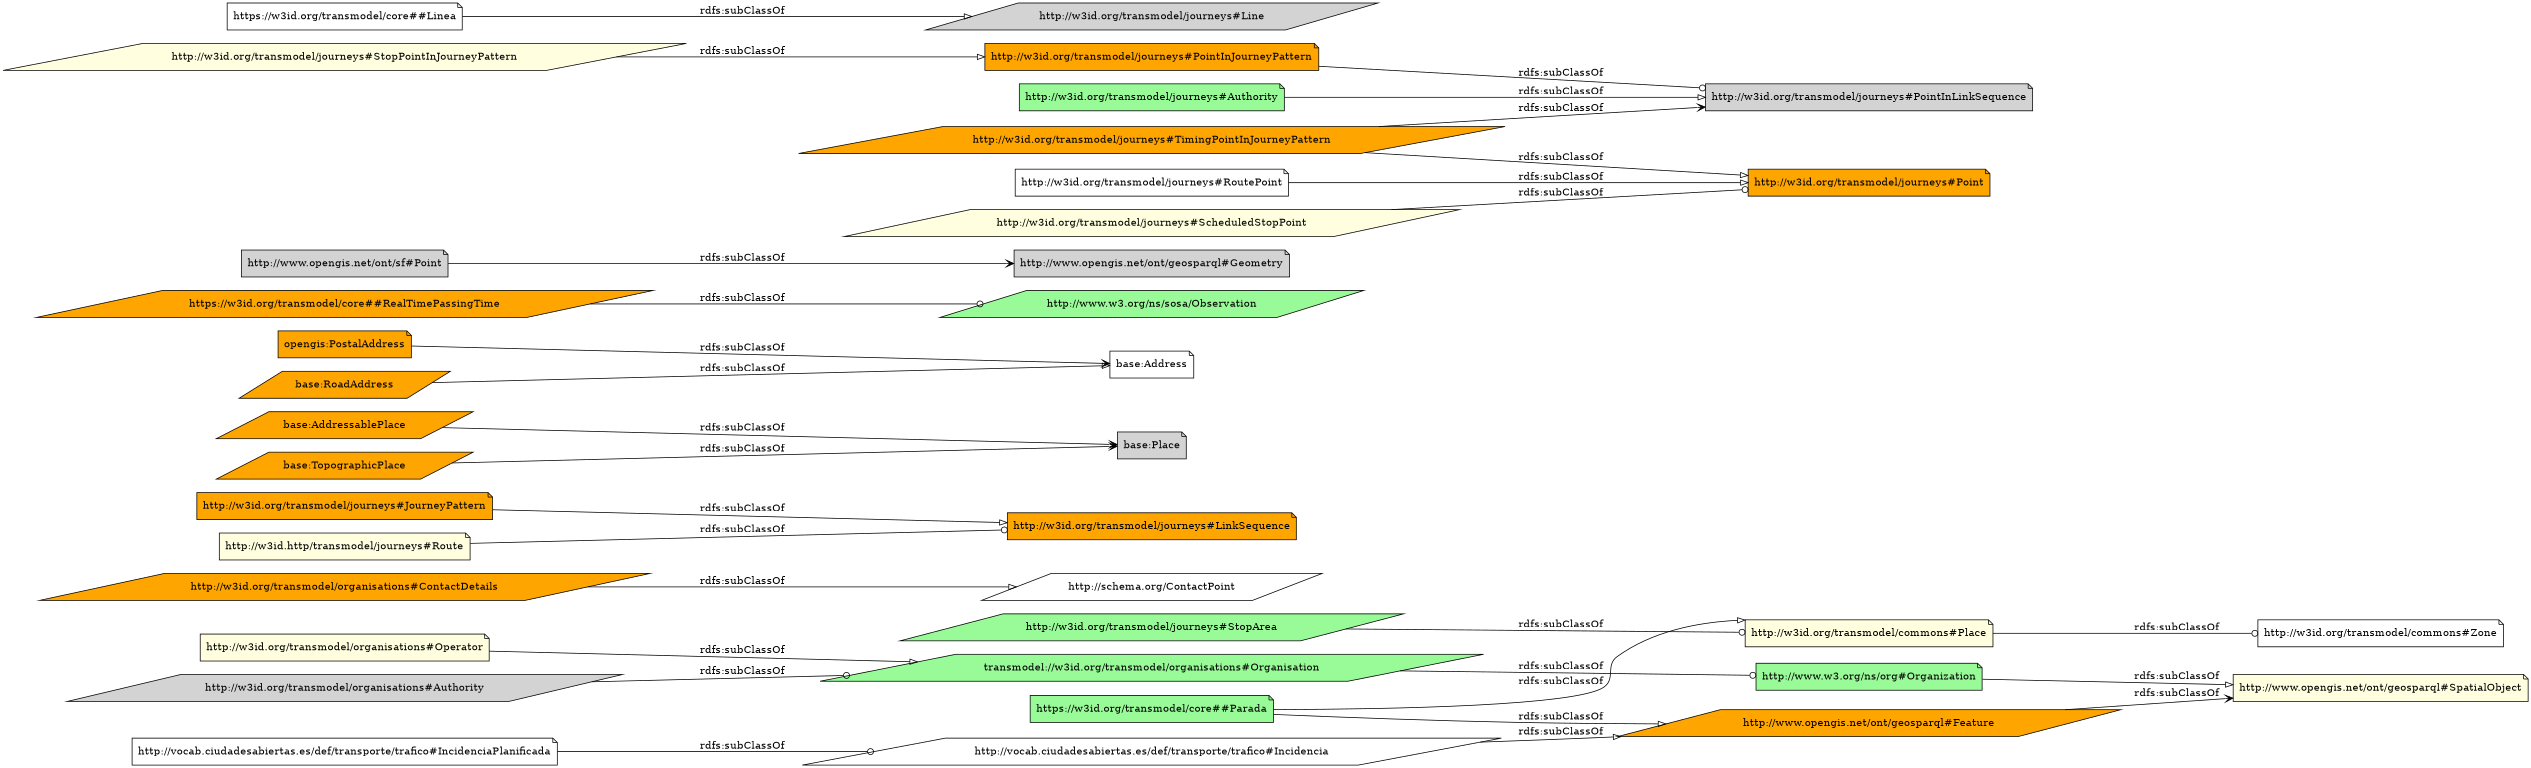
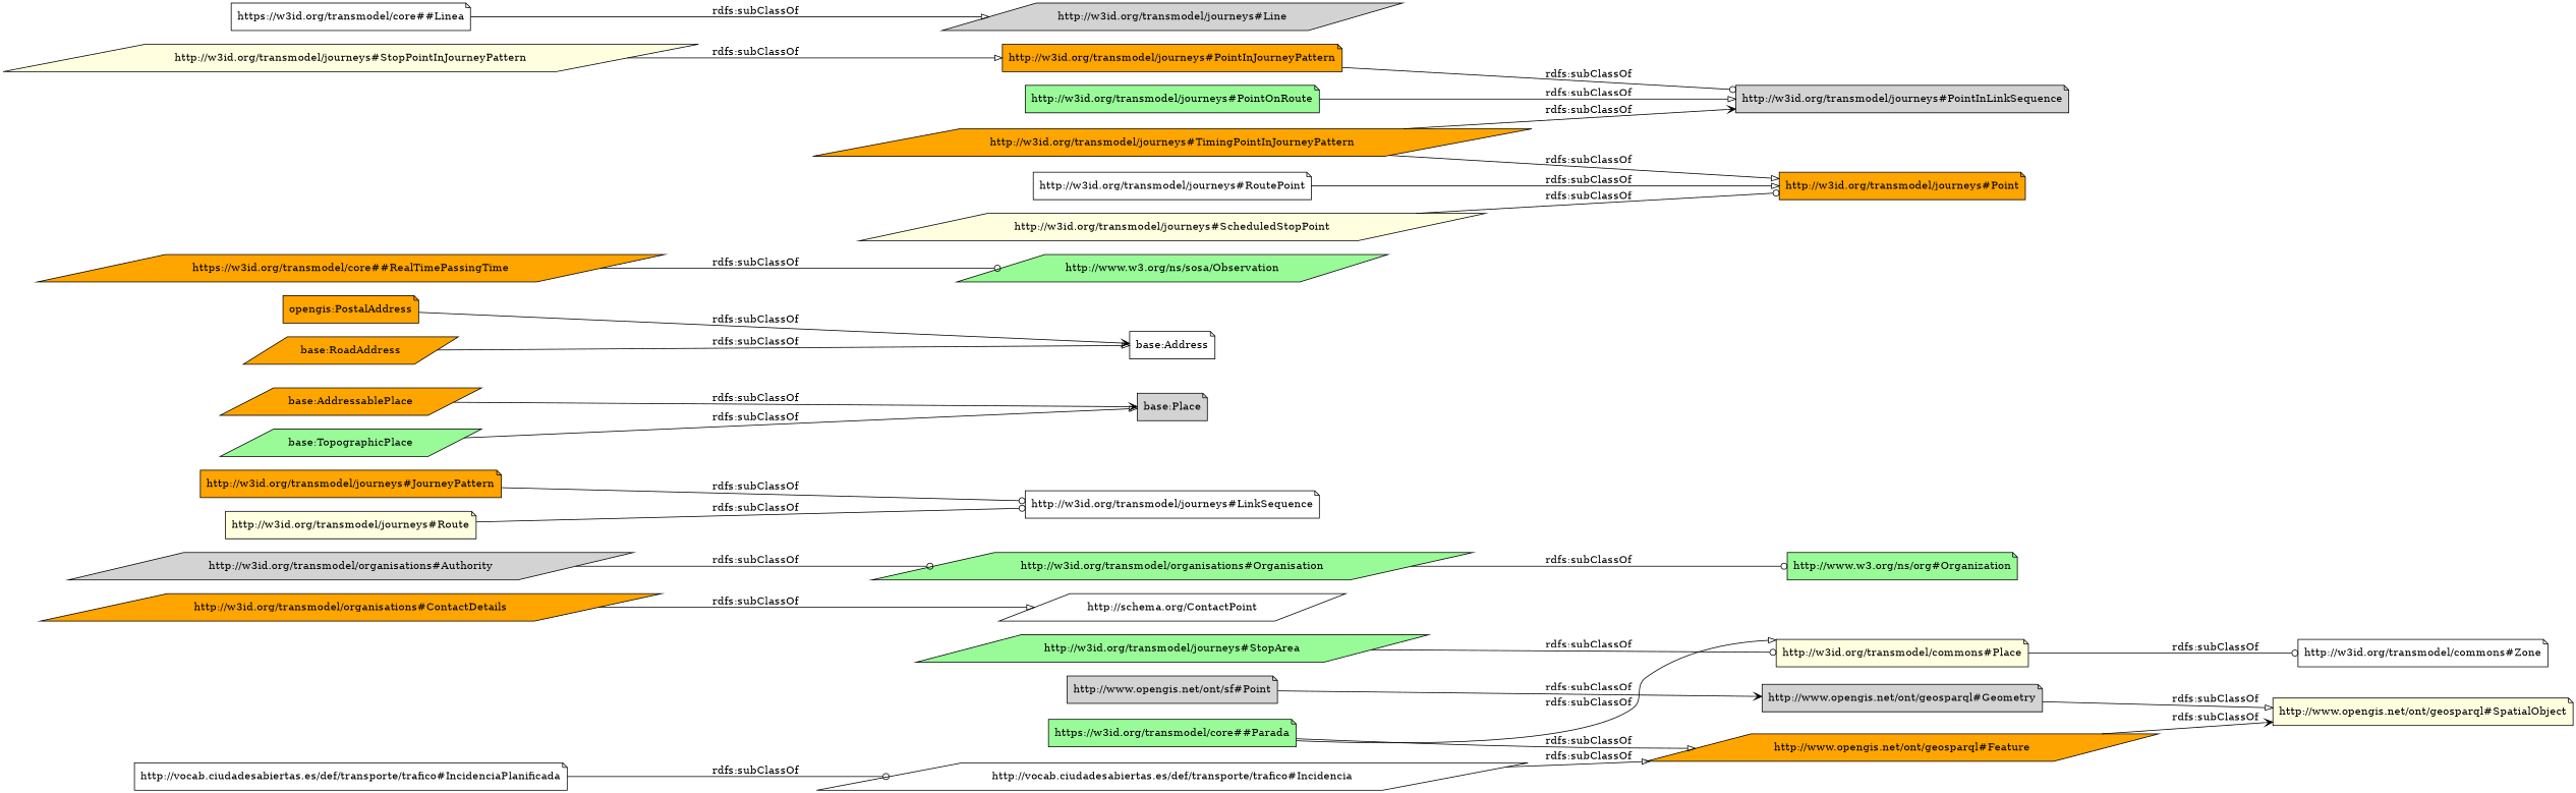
  digraph {
    rankdir=LR
    node [color=black fillcolor=orange shape=note style=filled]
    edge [arrowhead=onormal]
    "http://w3id.org/transmodel/journeys#StopArea" [fillcolor=palegreen shape=parallelogram]
    "http://w3id.org/transmodel/commons#Place" [fillcolor=lightyellow]
    "http://w3id.org/transmodel/commons#Zone" [fillcolor=white]
    "http://w3id.org/transmodel/organisations#ContactDetails" [shape=parallelogram]
    "http://schema.org/ContactPoint" [fillcolor=white shape=parallelogram]
-   "http://w3id.org/transmodel/organisations#Organisation" [fillcolor=palegreen shape=parallelogram label="transmodel://w3id.org/transmodel/organisations#Organisation"]
+   "http://w3id.org/transmodel/organisations#Organisation" [fillcolor=palegreen shape=parallelogram]
    "http://www.w3.org/ns/org#Organization" [fillcolor=palegreen]
-   "http://w3id.org/transmodel/journeys#LinkSequence"
+   "http://w3id.org/transmodel/journeys#LinkSequence" [fillcolor=white]
    "http://w3id.org/transmodel/journeys#JourneyPattern"
    "base:AddressablePlace" [shape=parallelogram]
    "base:Place" [fillcolor=lightgrey]
-   "base:TopographicPlace" [shape=parallelogram]
-   "http://w3id.org/transmodel/journeys#Route" [fillcolor=lightyellow label="http://w3id.http/transmodel/journeys#Route"]
+   "base:TopographicPlace" [fillcolor=palegreen shape=parallelogram]
+   "http://w3id.org/transmodel/journeys#Route" [fillcolor=lightyellow]
    n14 [label="opengis:PostalAddress"]
    "base:Address" [fillcolor=white]
    "https://w3id.org/transmodel/core##RealTimePassingTime" [shape=parallelogram]
    "http://www.w3.org/ns/sosa/Observation" [fillcolor=palegreen shape=parallelogram]
    "http://www.opengis.net/ont/geosparql#Geometry" [fillcolor=lightgrey]
    "http://www.opengis.net/ont/geosparql#SpatialObject" [fillcolor=lightyellow]
    "http://www.opengis.net/ont/sf#Point" [fillcolor=lightgrey]
    "https://w3id.org/transmodel/core##Parada" [fillcolor=palegreen]
    "http://www.opengis.net/ont/geosparql#Feature" [shape=parallelogram]
    "http://w3id.org/transmodel/journeys#StopPointInJourneyPattern" [fillcolor=lightyellow shape=parallelogram]
    "http://w3id.org/transmodel/journeys#PointInJourneyPattern"
    "http://w3id.org/transmodel/journeys#PointInLinkSequence" [fillcolor=lightgrey]
    "http://w3id.org/transmodel/journeys#TimingPointInJourneyPattern" [shape=parallelogram]
    "http://w3id.org/transmodel/journeys#Point"
    "http://vocab.ciudadesabiertas.es/def/transporte/trafico#IncidenciaPlanificada" [fillcolor=white]
    "http://vocab.ciudadesabiertas.es/def/transporte/trafico#Incidencia" [fillcolor=white shape=parallelogram]
    "http://w3id.org/transmodel/organisations#Authority" [fillcolor=lightgrey shape=parallelogram]
-   "http://w3id.org/transmodel/journeys#PointOnRoute" [fillcolor=palegreen label="http://w3id.org/transmodel/journeys#Authority"]
+   "http://w3id.org/transmodel/journeys#PointOnRoute" [fillcolor=palegreen]
    "base:RoadAddress" [shape=parallelogram]
    "http://w3id.org/transmodel/journeys#RoutePoint" [fillcolor=white]
    "https://w3id.org/transmodel/core##Linea" [fillcolor=white]
    "http://w3id.org/transmodel/journeys#Line" [fillcolor=lightgrey shape=parallelogram]
    "http://w3id.org/transmodel/journeys#ScheduledStopPoint" [fillcolor=lightyellow shape=parallelogram]
-   "http://w3id.org/transmodel/organisations#Operator" [fillcolor=lightyellow]
    "http://w3id.org/transmodel/journeys#StopArea" -> "http://w3id.org/transmodel/commons#Place" [arrowhead=odot label="rdfs:subClassOf"]
    "http://w3id.org/transmodel/commons#Place" -> "http://w3id.org/transmodel/commons#Zone" [arrowhead=odot label="rdfs:subClassOf"]
    "http://w3id.org/transmodel/organisations#ContactDetails" -> "http://schema.org/ContactPoint" [label="rdfs:subClassOf"]
    "http://w3id.org/transmodel/organisations#Organisation" -> "http://www.w3.org/ns/org#Organization" [arrowhead=odot label="rdfs:subClassOf"]
-   "http://w3id.org/transmodel/journeys#JourneyPattern" -> "http://w3id.org/transmodel/journeys#LinkSequence" [label="rdfs:subClassOf"]
+   "http://w3id.org/transmodel/journeys#JourneyPattern" -> "http://w3id.org/transmodel/journeys#LinkSequence" [arrowhead=odot label="rdfs:subClassOf"]
    "base:AddressablePlace" -> "base:Place" [arrowhead=vee label="rdfs:subClassOf"]
-   "base:TopographicPlace" -> "base:Place" [arrowhead=vee label="rdfs:subClassOf"]
+   "base:TopographicPlace" -> "base:Place" [label="rdfs:subClassOf"]
    "http://w3id.org/transmodel/journeys#Route" -> "http://w3id.org/transmodel/journeys#LinkSequence" [arrowhead=odot label="rdfs:subClassOf"]
    n14 -> "base:Address" [arrowhead=vee label="rdfs:subClassOf"]
    "https://w3id.org/transmodel/core##RealTimePassingTime" -> "http://www.w3.org/ns/sosa/Observation" [arrowhead=odot label="rdfs:subClassOf"]
-   "http://www.w3.org/ns/org#Organization" -> "http://www.opengis.net/ont/geosparql#SpatialObject" [label="rdfs:subClassOf"]
+   "http://www.opengis.net/ont/geosparql#Geometry" -> "http://www.opengis.net/ont/geosparql#SpatialObject" [label="rdfs:subClassOf"]
    "http://www.opengis.net/ont/sf#Point" -> "http://www.opengis.net/ont/geosparql#Geometry" [arrowhead=vee label="rdfs:subClassOf"]
    "https://w3id.org/transmodel/core##Parada" -> "http://w3id.org/transmodel/commons#Place" [label="rdfs:subClassOf"]
    "https://w3id.org/transmodel/core##Parada" -> "http://www.opengis.net/ont/geosparql#Feature" [label="rdfs:subClassOf"]
    "http://www.opengis.net/ont/geosparql#Feature" -> "http://www.opengis.net/ont/geosparql#SpatialObject" [arrowhead=vee label="rdfs:subClassOf"]
    "http://w3id.org/transmodel/journeys#StopPointInJourneyPattern" -> "http://w3id.org/transmodel/journeys#PointInJourneyPattern" [label="rdfs:subClassOf"]
    "http://w3id.org/transmodel/journeys#PointInJourneyPattern" -> "http://w3id.org/transmodel/journeys#PointInLinkSequence" [arrowhead=odot label="rdfs:subClassOf"]
    "http://w3id.org/transmodel/journeys#TimingPointInJourneyPattern" -> "http://w3id.org/transmodel/journeys#PointInLinkSequence" [arrowhead=vee label="rdfs:subClassOf"]
    "http://w3id.org/transmodel/journeys#TimingPointInJourneyPattern" -> "http://w3id.org/transmodel/journeys#Point" [label="rdfs:subClassOf"]
    "http://vocab.ciudadesabiertas.es/def/transporte/trafico#IncidenciaPlanificada" -> "http://vocab.ciudadesabiertas.es/def/transporte/trafico#Incidencia" [arrowhead=odot label="rdfs:subClassOf"]
    "http://vocab.ciudadesabiertas.es/def/transporte/trafico#Incidencia" -> "http://www.opengis.net/ont/geosparql#Feature" [label="rdfs:subClassOf"]
    "http://w3id.org/transmodel/organisations#Authority" -> "http://w3id.org/transmodel/organisations#Organisation" [arrowhead=odot label="rdfs:subClassOf"]
    "http://w3id.org/transmodel/journeys#PointOnRoute" -> "http://w3id.org/transmodel/journeys#PointInLinkSequence" [label="rdfs:subClassOf"]
    "base:RoadAddress" -> "base:Address" [label="rdfs:subClassOf"]
    "http://w3id.org/transmodel/journeys#RoutePoint" -> "http://w3id.org/transmodel/journeys#Point" [label="rdfs:subClassOf"]
    "https://w3id.org/transmodel/core##Linea" -> "http://w3id.org/transmodel/journeys#Line" [label="rdfs:subClassOf"]
    "http://w3id.org/transmodel/journeys#ScheduledStopPoint" -> "http://w3id.org/transmodel/journeys#Point" [arrowhead=odot label="rdfs:subClassOf"]
-   "http://w3id.org/transmodel/organisations#Operator" -> "http://w3id.org/transmodel/organisations#Organisation" [label="rdfs:subClassOf"]
  }
